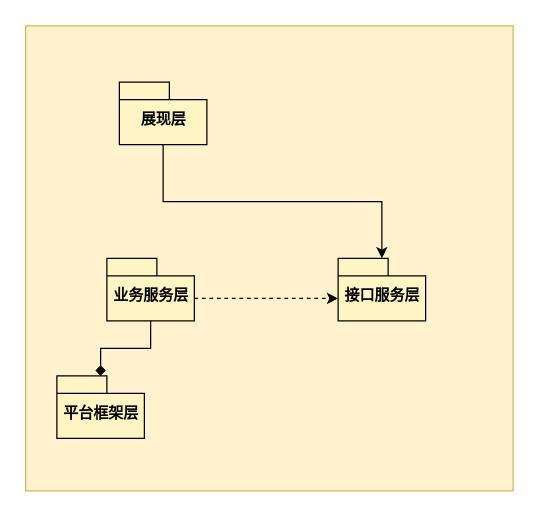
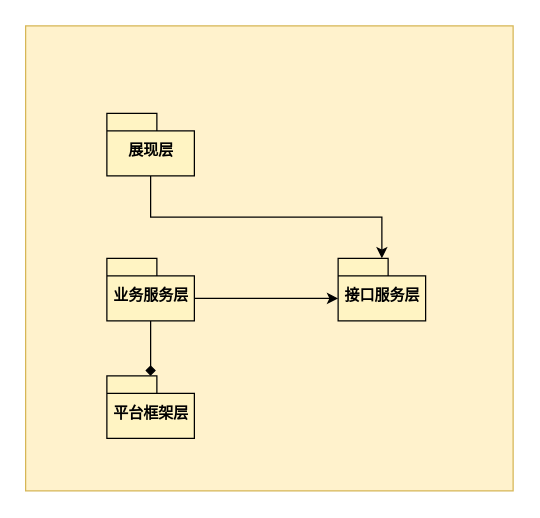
  <mxCell id="0" />
  <mxCell id="1" parent="0" />
  <mxCell id="2" value="" style="rounded=0;whiteSpace=wrap;html=1;fillColor=#fff2cc;strokeColor=#d6b656;" vertex="1" parent="1"><mxGeometry x="20" y="20" width="390" height="372" as="geometry" /></mxCell>
  <mxCell id="3" style="edgeStyle=orthogonalEdgeStyle;rounded=0;orthogonalLoop=1;jettySize=auto;html=1;exitX=0.5;exitY=1;exitDx=0;exitDy=0;exitPerimeter=0;" edge="1" parent="1" source="4" target="9"><mxGeometry relative="1" as="geometry" /></mxCell>
- <mxCell id="4" value="展现层" style="shape=folder;fontStyle=1;spacingTop=10;tabWidth=40;tabHeight=14;tabPosition=left;html=1;fillColor=#FFF4C3;" vertex="1" parent="1"><mxGeometry x="95" y="65" width="70" height="50" as="geometry" /></mxCell>
+ <mxCell id="4" value="展现层" style="shape=folder;fontStyle=1;spacingTop=10;tabWidth=40;tabHeight=14;tabPosition=left;html=1;fillColor=#FFF4C3;" vertex="1" parent="1"><mxGeometry x="85" y="90" width="70" height="50" as="geometry" /></mxCell>
  <mxCell id="5" style="edgeStyle=orthogonalEdgeStyle;rounded=0;orthogonalLoop=1;jettySize=auto;html=1;exitX=0.5;exitY=1;exitDx=0;exitDy=0;exitPerimeter=0;endArrow=diamond;" edge="1" parent="1" source="7" target="8"><mxGeometry relative="1" as="geometry" /></mxCell>
- <mxCell id="6" style="edgeStyle=orthogonalEdgeStyle;rounded=0;orthogonalLoop=1;jettySize=auto;html=1;exitX=0;exitY=0;exitDx=70;exitDy=32;exitPerimeter=0;entryX=0;entryY=0;entryDx=0;entryDy=32;entryPerimeter=0;dashed=1;" edge="1" parent="1" source="7" target="9"><mxGeometry relative="1" as="geometry" /></mxCell>
+ <mxCell id="6" style="edgeStyle=orthogonalEdgeStyle;rounded=0;orthogonalLoop=1;jettySize=auto;html=1;exitX=0;exitY=0;exitDx=70;exitDy=32;exitPerimeter=0;entryX=0;entryY=0;entryDx=0;entryDy=32;entryPerimeter=0;" edge="1" parent="1" source="7" target="9"><mxGeometry relative="1" as="geometry" /></mxCell>
  <mxCell id="7" value="业务服务层" style="shape=folder;fontStyle=1;spacingTop=10;tabWidth=40;tabHeight=14;tabPosition=left;html=1;fillColor=#FFF4C3;" vertex="1" parent="1"><mxGeometry x="85" y="206" width="70" height="50" as="geometry" /></mxCell>
- <mxCell id="8" value="平台框架层" style="shape=folder;fontStyle=1;spacingTop=10;tabWidth=40;tabHeight=14;tabPosition=left;html=1;fillColor=#FFF4C3;" vertex="1" parent="1"><mxGeometry x="45" y="300" width="70" height="50" as="geometry" /></mxCell>
+ <mxCell id="8" value="平台框架层" style="shape=folder;fontStyle=1;spacingTop=10;tabWidth=40;tabHeight=14;tabPosition=left;html=1;fillColor=#FFF4C3;" vertex="1" parent="1"><mxGeometry x="85" y="300" width="70" height="50" as="geometry" /></mxCell>
  <mxCell id="9" value="接口服务层" style="shape=folder;fontStyle=1;spacingTop=10;tabWidth=40;tabHeight=14;tabPosition=left;html=1;fillColor=#FFF4C3;" vertex="1" parent="1"><mxGeometry x="270" y="206" width="70" height="50" as="geometry" /></mxCell>
